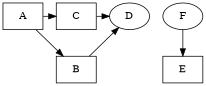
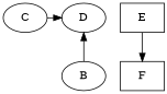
  digraph {
    rankdir=TB
    node [shape=box]
-   C
-   A
+   C [shape=ellipse]
    D [shape=ellipse]
-   B
+   B [shape=""]
    E
-   F [shape=""]
+   F
    subgraph sub_1 {
      rank=min
      C
-     A
      D
    }
    C -> D
-   A -> C
-   A -> B
    B -> D
-   F -> E
+   E -> F
  }
